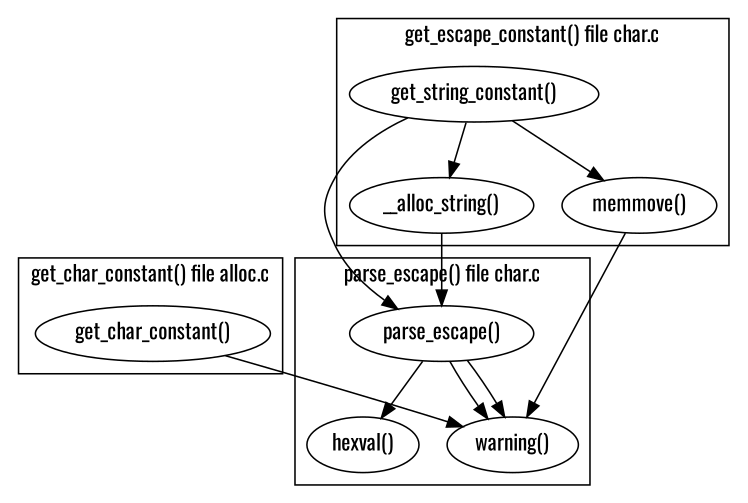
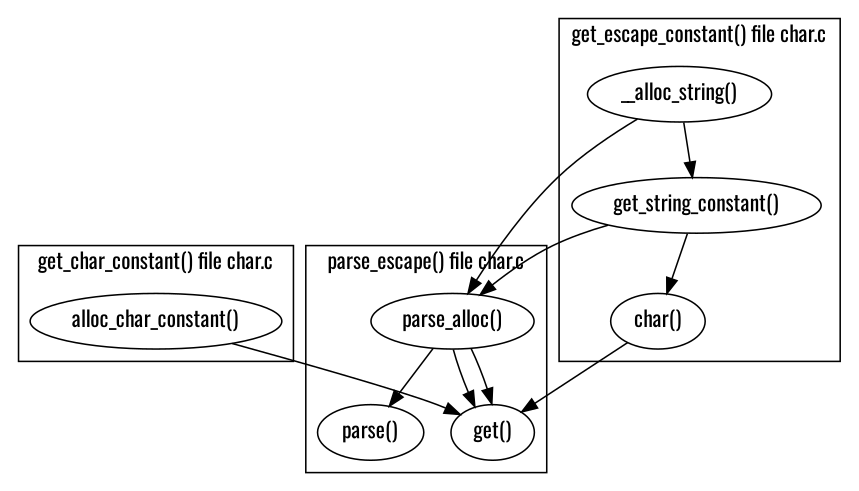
  digraph {
    fontname=Oswald
    node [fontname=Oswald]
    edge [fontname=Oswald]
-   "parse_escape()"
-   "hexval()"
-   "warning()"
-   "get_char_constant()"
+   "parse_escape()" [label="parse_alloc()"]
+   "hexval()" [label="parse()"]
+   "warning()" [label="get()"]
+   "get_char_constant()" [label="alloc_char_constant()"]
    "get_string_constant()"
    "__alloc_string()"
-   "memmove()"
+   "memmove()" [label="char()"]
    subgraph cluster_1 {
      label="parse_escape() file char.c"
      "parse_escape()"
      "hexval()"
      "warning()"
    }
    subgraph cluster_2 {
-     label="get_char_constant() file alloc.c"
+     label="get_char_constant() file char.c"
      "get_char_constant()"
    }
    subgraph cluster_3 {
      label="get_escape_constant() file char.c"
      "get_string_constant()"
      "__alloc_string()"
      "memmove()"
    }
    "parse_escape()" -> "hexval()"
    "parse_escape()" -> "warning()"
    "parse_escape()" -> "warning()"
    "get_char_constant()" -> "warning()"
    "get_string_constant()" -> "parse_escape()"
-   "get_string_constant()" -> "__alloc_string()"
+   "__alloc_string()" -> "get_string_constant()"
    "get_string_constant()" -> "memmove()"
    "__alloc_string()" -> "parse_escape()"
    "memmove()" -> "warning()"
  }
